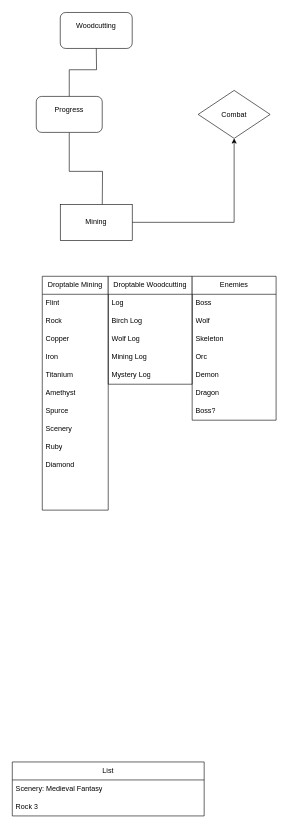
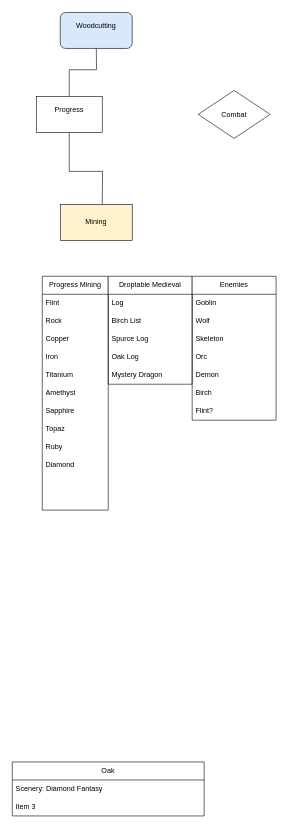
  <mxCell id="0" />
  <mxCell id="1" parent="0" />
- <mxCell id="2" value="List" style="swimlane;fontStyle=0;childLayout=stackLayout;horizontal=1;startSize=30;horizontalStack=0;resizeParent=1;resizeParentMax=0;resizeLast=0;collapsible=1;marginBottom=0;whiteSpace=wrap;html=1;" vertex="1" parent="1"><mxGeometry y="1270" width="320" height="90" as="geometry" x="20" /></mxCell>
- <mxCell id="3" value="Scenery: Medieval Fantasy" style="text;strokeColor=none;fillColor=none;align=left;verticalAlign=middle;spacingLeft=4;spacingRight=4;overflow=hidden;points=[[0,0.5],[1,0.5]];portConstraint=eastwest;rotatable=0;whiteSpace=wrap;html=1;" vertex="1" parent="2"><mxGeometry y="30" width="320" height="30" as="geometry" /></mxCell>
- <mxCell id="4" value="Rock 3" style="text;strokeColor=none;fillColor=none;align=left;verticalAlign=middle;spacingLeft=4;spacingRight=4;overflow=hidden;points=[[0,0.5],[1,0.5]];portConstraint=eastwest;rotatable=0;whiteSpace=wrap;html=1;" vertex="1" parent="2"><mxGeometry y="60" width="320" height="30" as="geometry" /></mxCell>
+ <mxCell id="2" value="Oak" style="swimlane;fontStyle=0;childLayout=stackLayout;horizontal=1;startSize=30;horizontalStack=0;resizeParent=1;resizeParentMax=0;resizeLast=0;collapsible=1;marginBottom=0;whiteSpace=wrap;html=1;" vertex="1" parent="1"><mxGeometry y="1270" width="320" height="90" as="geometry" x="20" /></mxCell>
+ <mxCell id="3" value="Scenery: Diamond Fantasy" style="text;strokeColor=none;fillColor=none;align=left;verticalAlign=middle;spacingLeft=4;spacingRight=4;overflow=hidden;points=[[0,0.5],[1,0.5]];portConstraint=eastwest;rotatable=0;whiteSpace=wrap;html=1;" vertex="1" parent="2"><mxGeometry y="30" width="320" height="30" as="geometry" /></mxCell>
+ <mxCell id="4" value="Item 3" style="text;strokeColor=none;fillColor=none;align=left;verticalAlign=middle;spacingLeft=4;spacingRight=4;overflow=hidden;points=[[0,0.5],[1,0.5]];portConstraint=eastwest;rotatable=0;whiteSpace=wrap;html=1;" vertex="1" parent="2"><mxGeometry y="60" width="320" height="30" as="geometry" /></mxCell>
  <mxCell id="5" style="edgeStyle=orthogonalEdgeStyle;rounded=0;orthogonalLoop=1;jettySize=auto;html=1;" edge="1" parent="1" source="7"><mxGeometry relative="1" as="geometry"><mxPoint x="170" y="350" as="targetPoint" /></mxGeometry></mxCell>
  <mxCell id="6" style="edgeStyle=orthogonalEdgeStyle;rounded=0;orthogonalLoop=1;jettySize=auto;html=1;" edge="1" parent="1" source="7"><mxGeometry relative="1" as="geometry"><mxPoint x="160" y="70" as="targetPoint" /></mxGeometry></mxCell>
- <mxCell id="7" value="Progress&lt;div&gt;&lt;br&gt;&lt;/div&gt;" style="whiteSpace=wrap;html=1;rounded=1;" vertex="1" parent="1"><mxGeometry x="60" y="160" width="110" height="60" as="geometry" /></mxCell>
- <mxCell id="8" style="edgeStyle=orthogonalEdgeStyle;rounded=0;orthogonalLoop=1;jettySize=auto;html=1;entryX=0.5;entryY=1;entryDx=0;entryDy=0;" edge="1" parent="1" source="9" target="11"><mxGeometry relative="1" as="geometry"><mxPoint x="330" y="230" as="targetPoint" /></mxGeometry></mxCell>
- <mxCell id="9" value="Mining" style="rounded=0;whiteSpace=wrap;html=1;" vertex="1" parent="1"><mxGeometry x="100" y="340" width="120" height="60" as="geometry" /></mxCell>
- <mxCell id="10" value="Woodcutting&lt;div&gt;&lt;br&gt;&lt;/div&gt;" style="rounded=1;whiteSpace=wrap;html=1;" vertex="1" parent="1"><mxGeometry x="100" y="20" width="120" height="60" as="geometry" /></mxCell>
+ <mxCell id="7" value="Progress&lt;div&gt;&lt;br&gt;&lt;/div&gt;" style="rounded=0;whiteSpace=wrap;html=1;" vertex="1" parent="1"><mxGeometry x="60" y="160" width="110" height="60" as="geometry" /></mxCell>
+ <mxCell id="9" value="Mining" style="rounded=0;whiteSpace=wrap;html=1;fillColor=#fff2cc;" vertex="1" parent="1"><mxGeometry x="100" y="340" width="120" height="60" as="geometry" /></mxCell>
+ <mxCell id="10" value="Woodcutting&lt;div&gt;&lt;br&gt;&lt;/div&gt;" style="rounded=1;whiteSpace=wrap;html=1;fillColor=#dae8fc;" vertex="1" parent="1"><mxGeometry x="100" y="20" width="120" height="60" as="geometry" /></mxCell>
  <mxCell id="11" value="Combat" style="rhombus;whiteSpace=wrap;html=1;" vertex="1" parent="1"><mxGeometry x="330" y="150" width="120" height="80" as="geometry" /></mxCell>
- <mxCell id="12" value="Droptable Mining" style="swimlane;fontStyle=0;childLayout=stackLayout;horizontal=1;startSize=30;horizontalStack=0;resizeParent=1;resizeParentMax=0;resizeLast=0;collapsible=1;marginBottom=0;whiteSpace=wrap;html=1;movable=1;resizable=1;rotatable=1;deletable=1;editable=1;locked=0;connectable=1;" vertex="1" parent="1"><mxGeometry x="70" y="460" width="110" height="390" as="geometry" /></mxCell>
+ <mxCell id="12" value="Progress Mining" style="swimlane;fontStyle=0;childLayout=stackLayout;horizontal=1;startSize=30;horizontalStack=0;resizeParent=1;resizeParentMax=0;resizeLast=0;collapsible=1;marginBottom=0;whiteSpace=wrap;html=1;movable=1;resizable=1;rotatable=1;deletable=1;editable=1;locked=0;connectable=1;" vertex="1" parent="1"><mxGeometry x="70" y="460" width="110" height="390" as="geometry" /></mxCell>
  <mxCell id="13" value="Flint" style="text;strokeColor=none;fillColor=none;align=left;verticalAlign=middle;spacingLeft=4;spacingRight=4;overflow=hidden;points=[[0,0.5],[1,0.5]];portConstraint=eastwest;rotatable=1;whiteSpace=wrap;html=1;movable=1;resizable=1;deletable=1;editable=1;locked=0;connectable=1;" vertex="1" parent="12"><mxGeometry y="30" width="110" height="30" as="geometry" /></mxCell>
  <mxCell id="14" value="Rock" style="text;strokeColor=none;fillColor=none;align=left;verticalAlign=middle;spacingLeft=4;spacingRight=4;overflow=hidden;points=[[0,0.5],[1,0.5]];portConstraint=eastwest;rotatable=1;whiteSpace=wrap;html=1;movable=1;resizable=1;deletable=1;editable=1;locked=0;connectable=1;" vertex="1" parent="12"><mxGeometry y="60" width="110" height="30" as="geometry" /></mxCell>
  <mxCell id="15" value="Copper" style="text;strokeColor=none;fillColor=none;align=left;verticalAlign=middle;spacingLeft=4;spacingRight=4;overflow=hidden;points=[[0,0.5],[1,0.5]];portConstraint=eastwest;rotatable=1;whiteSpace=wrap;html=1;movable=1;resizable=1;deletable=1;editable=1;locked=0;connectable=1;" vertex="1" parent="12"><mxGeometry y="90" width="110" height="30" as="geometry" /></mxCell>
  <mxCell id="16" value="Iron" style="text;strokeColor=none;fillColor=none;align=left;verticalAlign=middle;spacingLeft=4;spacingRight=4;overflow=hidden;points=[[0,0.5],[1,0.5]];portConstraint=eastwest;rotatable=1;whiteSpace=wrap;html=1;movable=1;resizable=1;deletable=1;editable=1;locked=0;connectable=1;" vertex="1" parent="12"><mxGeometry y="120" width="110" height="30" as="geometry" /></mxCell>
  <mxCell id="17" value="Titanium" style="text;strokeColor=none;fillColor=none;align=left;verticalAlign=middle;spacingLeft=4;spacingRight=4;overflow=hidden;points=[[0,0.5],[1,0.5]];portConstraint=eastwest;rotatable=1;whiteSpace=wrap;html=1;movable=1;resizable=1;deletable=1;editable=1;locked=0;connectable=1;" vertex="1" parent="12"><mxGeometry y="150" width="110" height="30" as="geometry" /></mxCell>
  <mxCell id="18" value="Amethyst" style="text;strokeColor=none;fillColor=none;align=left;verticalAlign=middle;spacingLeft=4;spacingRight=4;overflow=hidden;points=[[0,0.5],[1,0.5]];portConstraint=eastwest;rotatable=1;whiteSpace=wrap;html=1;movable=1;resizable=1;deletable=1;editable=1;locked=0;connectable=1;" vertex="1" parent="12"><mxGeometry y="180" width="110" height="30" as="geometry" /></mxCell>
- <mxCell id="19" value="Spurce" style="text;strokeColor=none;fillColor=none;align=left;verticalAlign=middle;spacingLeft=4;spacingRight=4;overflow=hidden;points=[[0,0.5],[1,0.5]];portConstraint=eastwest;rotatable=1;whiteSpace=wrap;html=1;movable=1;resizable=1;deletable=1;editable=1;locked=0;connectable=1;" vertex="1" parent="12"><mxGeometry y="210" width="110" height="30" as="geometry" /></mxCell>
- <mxCell id="20" value="Scenery" style="text;strokeColor=none;fillColor=none;align=left;verticalAlign=middle;spacingLeft=4;spacingRight=4;overflow=hidden;points=[[0,0.5],[1,0.5]];portConstraint=eastwest;rotatable=1;whiteSpace=wrap;html=1;movable=1;resizable=1;deletable=1;editable=1;locked=0;connectable=1;" vertex="1" parent="12"><mxGeometry y="240" width="110" height="30" as="geometry" /></mxCell>
+ <mxCell id="19" value="Sapphire" style="text;strokeColor=none;fillColor=none;align=left;verticalAlign=middle;spacingLeft=4;spacingRight=4;overflow=hidden;points=[[0,0.5],[1,0.5]];portConstraint=eastwest;rotatable=1;whiteSpace=wrap;html=1;movable=1;resizable=1;deletable=1;editable=1;locked=0;connectable=1;" vertex="1" parent="12"><mxGeometry y="210" width="110" height="30" as="geometry" /></mxCell>
+ <mxCell id="20" value="Topaz" style="text;strokeColor=none;fillColor=none;align=left;verticalAlign=middle;spacingLeft=4;spacingRight=4;overflow=hidden;points=[[0,0.5],[1,0.5]];portConstraint=eastwest;rotatable=1;whiteSpace=wrap;html=1;movable=1;resizable=1;deletable=1;editable=1;locked=0;connectable=1;" vertex="1" parent="12"><mxGeometry y="240" width="110" height="30" as="geometry" /></mxCell>
  <mxCell id="21" value="Ruby" style="text;strokeColor=none;fillColor=none;align=left;verticalAlign=middle;spacingLeft=4;spacingRight=4;overflow=hidden;points=[[0,0.5],[1,0.5]];portConstraint=eastwest;rotatable=1;whiteSpace=wrap;html=1;movable=1;resizable=1;deletable=1;editable=1;locked=0;connectable=1;" vertex="1" parent="12"><mxGeometry y="270" width="110" height="30" as="geometry" /></mxCell>
  <mxCell id="22" value="Diamond" style="text;strokeColor=none;fillColor=none;align=left;verticalAlign=middle;spacingLeft=4;spacingRight=4;overflow=hidden;points=[[0,0.5],[1,0.5]];portConstraint=eastwest;rotatable=1;whiteSpace=wrap;html=1;movable=1;resizable=1;deletable=1;editable=1;locked=0;connectable=1;" vertex="1" parent="12"><mxGeometry y="300" width="110" height="30" as="geometry" /></mxCell>
  <mxCell id="23" style="text;strokeColor=none;fillColor=none;align=left;verticalAlign=middle;spacingLeft=4;spacingRight=4;overflow=hidden;points=[[0,0.5],[1,0.5]];portConstraint=eastwest;rotatable=1;whiteSpace=wrap;html=1;movable=1;resizable=1;deletable=1;editable=1;locked=0;connectable=1;" vertex="1" parent="12"><mxGeometry y="330" width="110" height="30" as="geometry" /></mxCell>
  <mxCell id="24" style="text;strokeColor=none;fillColor=none;align=left;verticalAlign=middle;spacingLeft=4;spacingRight=4;overflow=hidden;points=[[0,0.5],[1,0.5]];portConstraint=eastwest;rotatable=1;whiteSpace=wrap;html=1;movable=1;resizable=1;deletable=1;editable=1;locked=0;connectable=1;" vertex="1" parent="12"><mxGeometry y="360" width="110" height="30" as="geometry" /></mxCell>
  <mxCell id="25" style="edgeStyle=orthogonalEdgeStyle;rounded=0;orthogonalLoop=1;jettySize=auto;html=1;exitX=1;exitY=0.5;exitDx=0;exitDy=0;" edge="1" parent="12" source="17" target="17"><mxGeometry relative="1" as="geometry" /></mxCell>
- <mxCell id="26" value="Droptable Woodcutting" style="swimlane;fontStyle=0;childLayout=stackLayout;horizontal=1;startSize=30;horizontalStack=0;resizeParent=1;resizeParentMax=0;resizeLast=0;collapsible=1;marginBottom=0;whiteSpace=wrap;html=1;" vertex="1" parent="1"><mxGeometry x="180" y="460" width="140" height="180" as="geometry" /></mxCell>
+ <mxCell id="26" value="Droptable Medieval" style="swimlane;fontStyle=0;childLayout=stackLayout;horizontal=1;startSize=30;horizontalStack=0;resizeParent=1;resizeParentMax=0;resizeLast=0;collapsible=1;marginBottom=0;whiteSpace=wrap;html=1;" vertex="1" parent="1"><mxGeometry x="180" y="460" width="140" height="180" as="geometry" /></mxCell>
  <mxCell id="27" value="Log" style="text;strokeColor=none;fillColor=none;align=left;verticalAlign=middle;spacingLeft=4;spacingRight=4;overflow=hidden;points=[[0,0.5],[1,0.5]];portConstraint=eastwest;rotatable=0;whiteSpace=wrap;html=1;" vertex="1" parent="26"><mxGeometry y="30" width="140" height="30" as="geometry" /></mxCell>
- <mxCell id="28" value="Birch Log" style="text;strokeColor=none;fillColor=none;align=left;verticalAlign=middle;spacingLeft=4;spacingRight=4;overflow=hidden;points=[[0,0.5],[1,0.5]];portConstraint=eastwest;rotatable=0;whiteSpace=wrap;html=1;" vertex="1" parent="26"><mxGeometry y="60" width="140" height="30" as="geometry" /></mxCell>
- <mxCell id="29" value="Wolf Log" style="text;strokeColor=none;fillColor=none;align=left;verticalAlign=middle;spacingLeft=4;spacingRight=4;overflow=hidden;points=[[0,0.5],[1,0.5]];portConstraint=eastwest;rotatable=0;whiteSpace=wrap;html=1;" vertex="1" parent="26"><mxGeometry y="90" width="140" height="30" as="geometry" /></mxCell>
- <mxCell id="30" value="Mining Log" style="text;strokeColor=none;fillColor=none;align=left;verticalAlign=middle;spacingLeft=4;spacingRight=4;overflow=hidden;points=[[0,0.5],[1,0.5]];portConstraint=eastwest;rotatable=0;whiteSpace=wrap;html=1;" vertex="1" parent="26"><mxGeometry y="120" width="140" height="30" as="geometry" /></mxCell>
- <mxCell id="31" value="Mystery Log" style="text;strokeColor=none;fillColor=none;align=left;verticalAlign=middle;spacingLeft=4;spacingRight=4;overflow=hidden;points=[[0,0.5],[1,0.5]];portConstraint=eastwest;rotatable=0;whiteSpace=wrap;html=1;" vertex="1" parent="26"><mxGeometry y="150" width="140" height="30" as="geometry" /></mxCell>
+ <mxCell id="28" value="Birch List" style="text;strokeColor=none;fillColor=none;align=left;verticalAlign=middle;spacingLeft=4;spacingRight=4;overflow=hidden;points=[[0,0.5],[1,0.5]];portConstraint=eastwest;rotatable=0;whiteSpace=wrap;html=1;" vertex="1" parent="26"><mxGeometry y="60" width="140" height="30" as="geometry" /></mxCell>
+ <mxCell id="29" value="Spurce Log" style="text;strokeColor=none;fillColor=none;align=left;verticalAlign=middle;spacingLeft=4;spacingRight=4;overflow=hidden;points=[[0,0.5],[1,0.5]];portConstraint=eastwest;rotatable=0;whiteSpace=wrap;html=1;" vertex="1" parent="26"><mxGeometry y="90" width="140" height="30" as="geometry" /></mxCell>
+ <mxCell id="30" value="Oak Log" style="text;strokeColor=none;fillColor=none;align=left;verticalAlign=middle;spacingLeft=4;spacingRight=4;overflow=hidden;points=[[0,0.5],[1,0.5]];portConstraint=eastwest;rotatable=0;whiteSpace=wrap;html=1;" vertex="1" parent="26"><mxGeometry y="120" width="140" height="30" as="geometry" /></mxCell>
+ <mxCell id="31" value="Mystery Dragon" style="text;strokeColor=none;fillColor=none;align=left;verticalAlign=middle;spacingLeft=4;spacingRight=4;overflow=hidden;points=[[0,0.5],[1,0.5]];portConstraint=eastwest;rotatable=0;whiteSpace=wrap;html=1;" vertex="1" parent="26"><mxGeometry y="150" width="140" height="30" as="geometry" /></mxCell>
  <mxCell id="32" value="Enemies" style="swimlane;fontStyle=0;childLayout=stackLayout;horizontal=1;startSize=30;horizontalStack=0;resizeParent=1;resizeParentMax=0;resizeLast=0;collapsible=1;marginBottom=0;whiteSpace=wrap;html=1;" vertex="1" parent="1"><mxGeometry x="320" y="460" width="140" height="240" as="geometry" /></mxCell>
- <mxCell id="33" value="Boss" style="text;strokeColor=none;fillColor=none;align=left;verticalAlign=middle;spacingLeft=4;spacingRight=4;overflow=hidden;points=[[0,0.5],[1,0.5]];portConstraint=eastwest;rotatable=0;whiteSpace=wrap;html=1;" vertex="1" parent="32"><mxGeometry y="30" width="140" height="30" as="geometry" /></mxCell>
+ <mxCell id="33" value="Goblin" style="text;strokeColor=none;fillColor=none;align=left;verticalAlign=middle;spacingLeft=4;spacingRight=4;overflow=hidden;points=[[0,0.5],[1,0.5]];portConstraint=eastwest;rotatable=0;whiteSpace=wrap;html=1;" vertex="1" parent="32"><mxGeometry y="30" width="140" height="30" as="geometry" /></mxCell>
  <mxCell id="34" value="Wolf" style="text;strokeColor=none;fillColor=none;align=left;verticalAlign=middle;spacingLeft=4;spacingRight=4;overflow=hidden;points=[[0,0.5],[1,0.5]];portConstraint=eastwest;rotatable=0;whiteSpace=wrap;html=1;" vertex="1" parent="32"><mxGeometry y="60" width="140" height="30" as="geometry" /></mxCell>
  <mxCell id="35" value="Skeleton" style="text;strokeColor=none;fillColor=none;align=left;verticalAlign=middle;spacingLeft=4;spacingRight=4;overflow=hidden;points=[[0,0.5],[1,0.5]];portConstraint=eastwest;rotatable=0;whiteSpace=wrap;html=1;" vertex="1" parent="32"><mxGeometry y="90" width="140" height="30" as="geometry" /></mxCell>
  <mxCell id="36" value="Orc" style="text;strokeColor=none;fillColor=none;align=left;verticalAlign=middle;spacingLeft=4;spacingRight=4;overflow=hidden;points=[[0,0.5],[1,0.5]];portConstraint=eastwest;rotatable=0;whiteSpace=wrap;html=1;" vertex="1" parent="32"><mxGeometry y="120" width="140" height="30" as="geometry" /></mxCell>
  <mxCell id="37" value="Demon" style="text;strokeColor=none;fillColor=none;align=left;verticalAlign=middle;spacingLeft=4;spacingRight=4;overflow=hidden;points=[[0,0.5],[1,0.5]];portConstraint=eastwest;rotatable=0;whiteSpace=wrap;html=1;" vertex="1" parent="32"><mxGeometry y="150" width="140" height="30" as="geometry" /></mxCell>
- <mxCell id="38" value="Dragon" style="text;strokeColor=none;fillColor=none;align=left;verticalAlign=middle;spacingLeft=4;spacingRight=4;overflow=hidden;points=[[0,0.5],[1,0.5]];portConstraint=eastwest;rotatable=0;whiteSpace=wrap;html=1;" vertex="1" parent="32"><mxGeometry y="180" width="140" height="30" as="geometry" /></mxCell>
- <mxCell id="39" value="Boss?" style="text;strokeColor=none;fillColor=none;align=left;verticalAlign=middle;spacingLeft=4;spacingRight=4;overflow=hidden;points=[[0,0.5],[1,0.5]];portConstraint=eastwest;rotatable=0;whiteSpace=wrap;html=1;" vertex="1" parent="32"><mxGeometry y="210" width="140" height="30" as="geometry" /></mxCell>
+ <mxCell id="38" value="Birch" style="text;strokeColor=none;fillColor=none;align=left;verticalAlign=middle;spacingLeft=4;spacingRight=4;overflow=hidden;points=[[0,0.5],[1,0.5]];portConstraint=eastwest;rotatable=0;whiteSpace=wrap;html=1;" vertex="1" parent="32"><mxGeometry y="180" width="140" height="30" as="geometry" /></mxCell>
+ <mxCell id="39" value="Flint?" style="text;strokeColor=none;fillColor=none;align=left;verticalAlign=middle;spacingLeft=4;spacingRight=4;overflow=hidden;points=[[0,0.5],[1,0.5]];portConstraint=eastwest;rotatable=0;whiteSpace=wrap;html=1;" vertex="1" parent="32"><mxGeometry y="210" width="140" height="30" as="geometry" /></mxCell>
